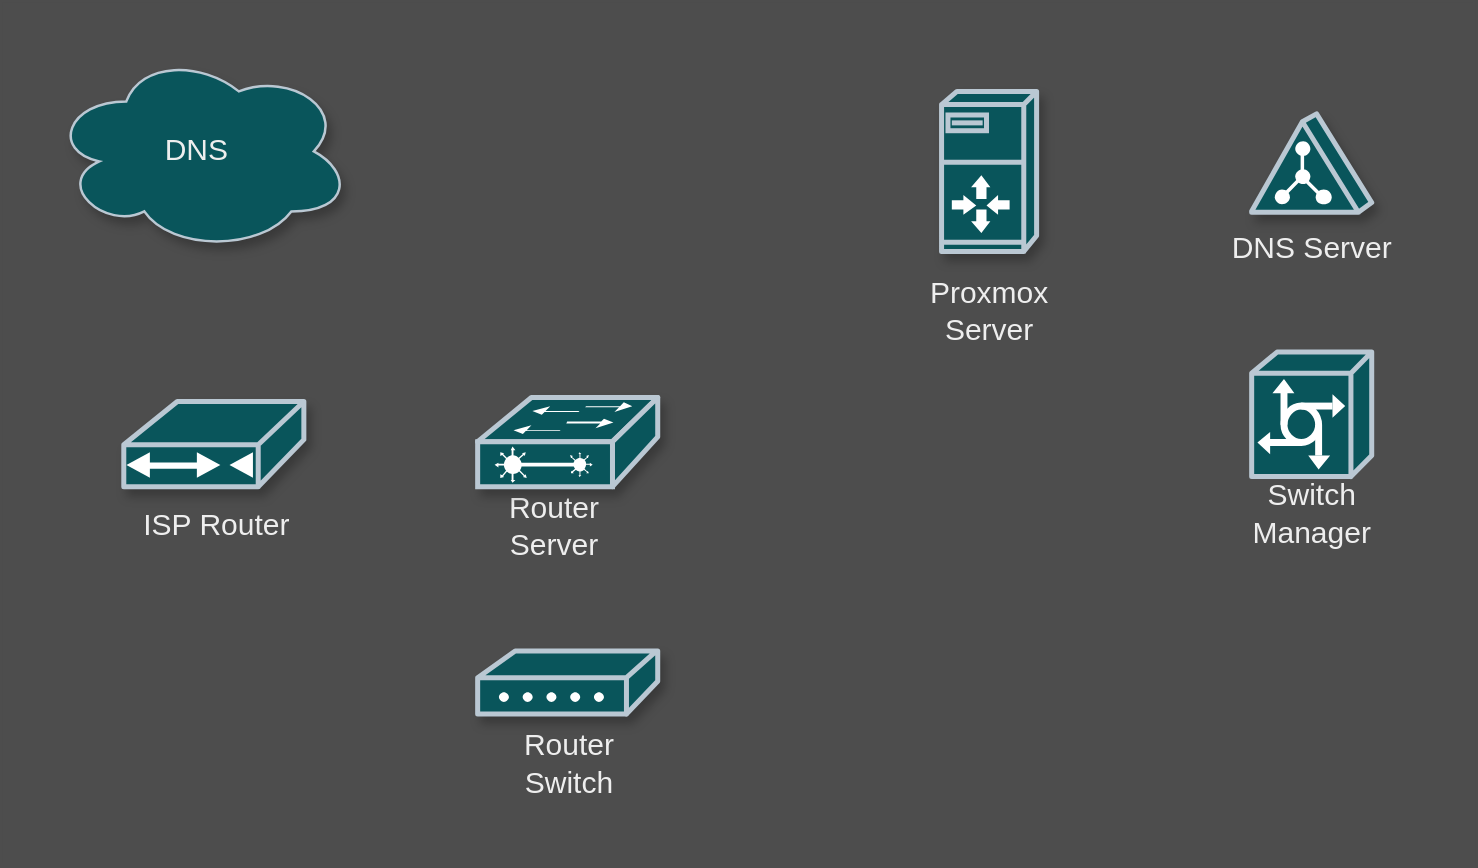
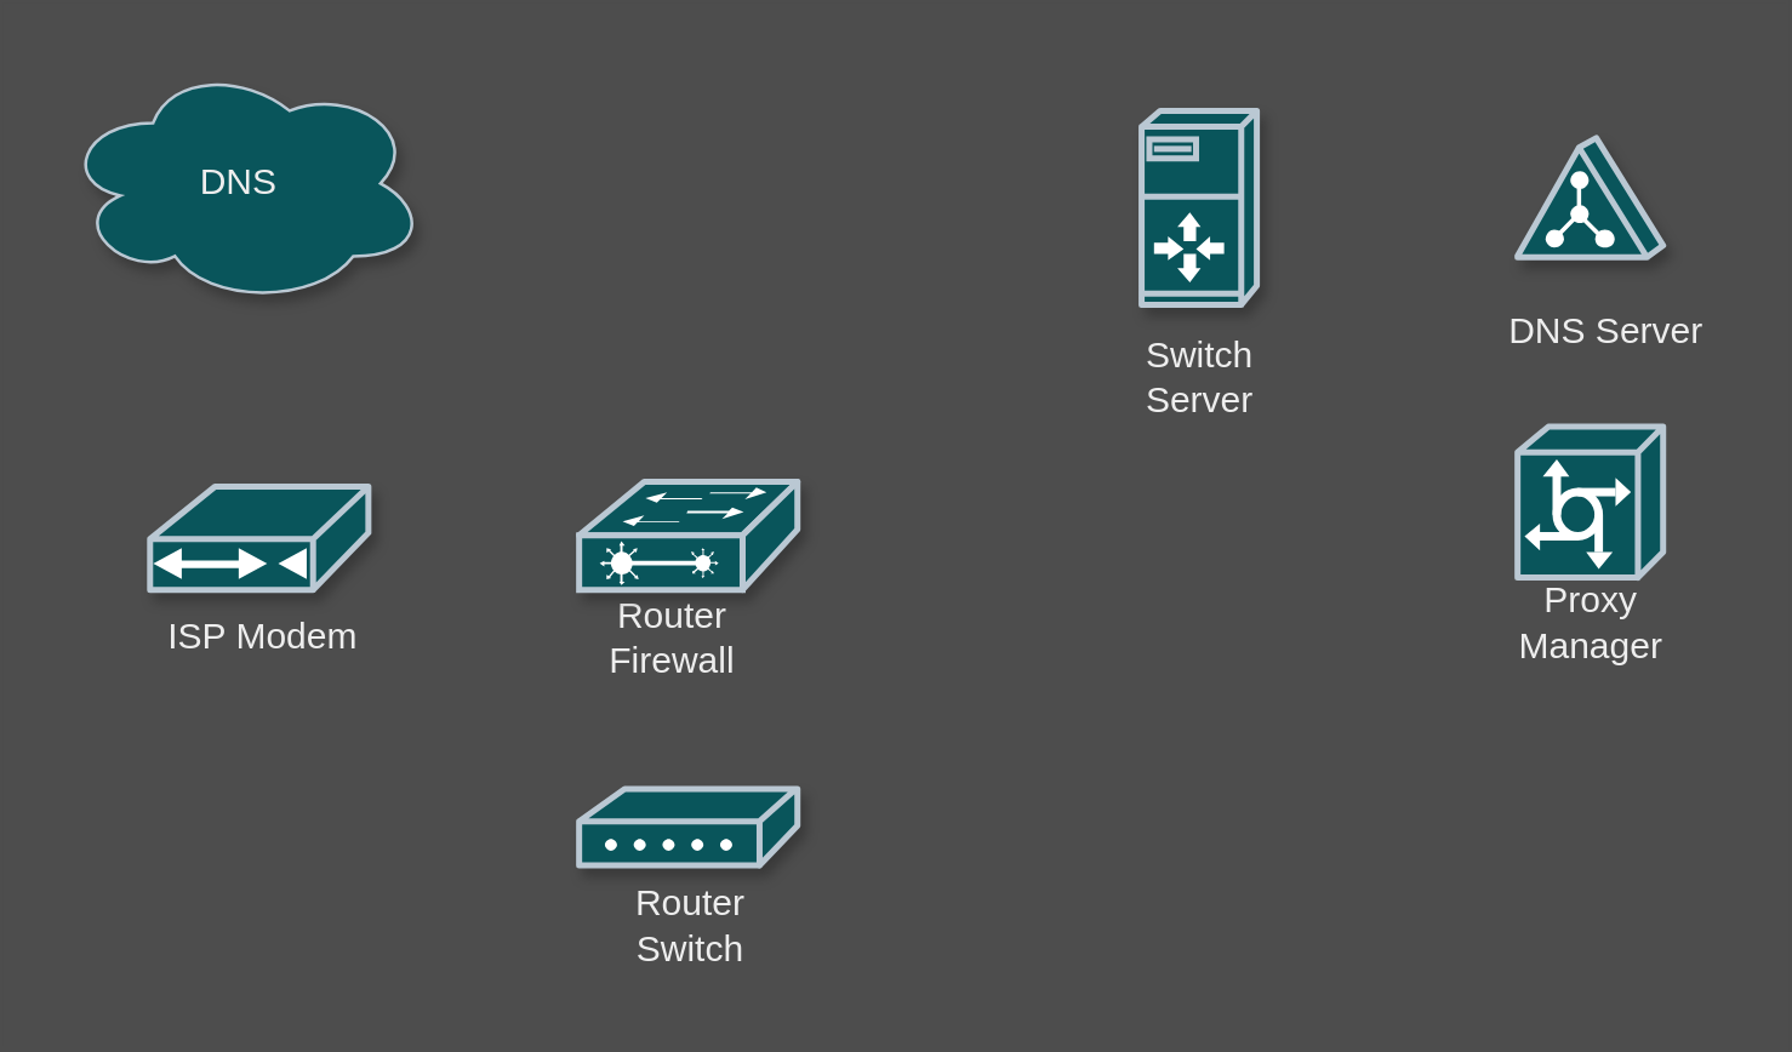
  <mxCell id="0" />
  <mxCell id="1" parent="0" />
  <mxCell id="2" value="" style="shape=mxgraph.cisco.modems_and_phones.modem;sketch=0;html=1;pointerEvents=1;dashed=0;fillColor=#09555B;strokeColor=#BAC8D3;strokeWidth=2;verticalLabelPosition=bottom;verticalAlign=top;align=center;outlineConnect=0;shadow=1;aspect=fixed;labelBackgroundColor=none;fontColor=#EEEEEE;" vertex="1" parent="1"><mxGeometry x="190.5" y="259.75" width="72" height="25.25" as="geometry" /></mxCell>
  <mxCell id="3" value="" style="ellipse;shape=cloud;whiteSpace=wrap;html=1;shadow=1;labelBackgroundColor=none;fillColor=#09555B;strokeColor=#BAC8D3;fontColor=#EEEEEE;" vertex="1" parent="1"><mxGeometry x="20" y="20" width="120" height="80" as="geometry" /></mxCell>
- <mxCell id="4" value="ISP Router" style="text;html=1;align=center;verticalAlign=middle;resizable=0;points=[];autosize=1;strokeColor=none;fillColor=none;shadow=1;labelBackgroundColor=none;fontColor=#EEEEEE;" vertex="1" parent="1"><mxGeometry x="41" y="195" width="90" height="30" as="geometry" /></mxCell>
+ <mxCell id="4" value="ISP Modem" style="text;html=1;align=center;verticalAlign=middle;resizable=0;points=[];autosize=1;strokeColor=none;fillColor=none;shadow=1;labelBackgroundColor=none;fontColor=#EEEEEE;" vertex="1" parent="1"><mxGeometry x="41" y="195" width="90" height="30" as="geometry" /></mxCell>
  <mxCell id="5" value="" style="shape=mxgraph.cisco.modems_and_phones.cable_modem;sketch=0;html=1;pointerEvents=1;dashed=0;fillColor=#09555B;strokeColor=#BAC8D3;strokeWidth=2;verticalLabelPosition=bottom;verticalAlign=top;align=center;outlineConnect=0;shadow=1;aspect=fixed;labelBackgroundColor=none;fontColor=#EEEEEE;" vertex="1" parent="1"><mxGeometry x="49" y="160" width="72" height="34.06" as="geometry" /></mxCell>
- <mxCell id="6" value="Router&lt;div&gt;Server&lt;/div&gt;" style="text;html=1;align=center;verticalAlign=middle;resizable=0;points=[];autosize=1;strokeColor=none;fillColor=none;shadow=1;labelBackgroundColor=none;fontColor=#EEEEEE;" vertex="1" parent="1"><mxGeometry x="190.5" y="190" width="60" height="40" as="geometry" /></mxCell>
+ <mxCell id="6" value="Router&lt;div&gt;Firewall&lt;/div&gt;" style="text;html=1;align=center;verticalAlign=middle;resizable=0;points=[];autosize=1;strokeColor=none;fillColor=none;shadow=1;labelBackgroundColor=none;fontColor=#EEEEEE;" vertex="1" parent="1"><mxGeometry x="190.5" y="190" width="60" height="40" as="geometry" /></mxCell>
  <mxCell id="7" value="" style="shape=mxgraph.cisco.switches.layer_2_remote_switch;sketch=0;html=1;pointerEvents=1;dashed=0;fillColor=#09555B;strokeColor=#BAC8D3;strokeWidth=2;verticalLabelPosition=bottom;verticalAlign=top;align=center;outlineConnect=0;shadow=1;aspect=fixed;labelBackgroundColor=none;fontColor=#EEEEEE;" vertex="1" parent="1"><mxGeometry x="190.5" y="158.42" width="72" height="35.64" as="geometry" /></mxCell>
  <mxCell id="8" value="Router&lt;div&gt;Switch&lt;/div&gt;" style="text;html=1;align=center;verticalAlign=middle;resizable=0;points=[];autosize=1;strokeColor=none;fillColor=none;shadow=1;labelBackgroundColor=none;fontColor=#EEEEEE;" vertex="1" parent="1"><mxGeometry x="196.5" y="285" width="60" height="40" as="geometry" /></mxCell>
  <mxCell id="9" value="DNS" style="text;html=1;align=center;verticalAlign=middle;resizable=0;points=[];autosize=1;strokeColor=none;fillColor=none;shadow=1;labelBackgroundColor=none;fontColor=#EEEEEE;" vertex="1" parent="1"><mxGeometry x="53" y="45" width="50" height="30" as="geometry" /></mxCell>
  <mxCell id="10" value="" style="shape=mxgraph.cisco.servers.server_with_router;sketch=0;html=1;pointerEvents=1;dashed=0;fillColor=#09555B;strokeColor=#BAC8D3;strokeWidth=2;verticalLabelPosition=bottom;verticalAlign=top;align=center;outlineConnect=0;shadow=1;labelBackgroundColor=none;fontColor=#EEEEEE;" vertex="1" parent="1"><mxGeometry x="376" y="36" width="38" height="64" as="geometry" /></mxCell>
  <mxCell id="11" value="" style="shape=mxgraph.cisco.servers.directory_server;html=1;pointerEvents=1;dashed=0;fillColor=#09555B;strokeColor=#BAC8D3;strokeWidth=2;verticalLabelPosition=bottom;verticalAlign=top;align=center;outlineConnect=0;shadow=1;aspect=fixed;labelBackgroundColor=none;fontColor=#EEEEEE;" vertex="1" parent="1"><mxGeometry x="500" y="45" width="48" height="39.32" as="geometry" /></mxCell>
- <mxCell id="12" value="&lt;div&gt;Proxmox&lt;/div&gt;Server" style="text;html=1;align=center;verticalAlign=middle;resizable=0;points=[];autosize=1;strokeColor=none;fillColor=none;shadow=1;labelBackgroundColor=none;fontColor=#EEEEEE;" vertex="1" parent="1"><mxGeometry x="360" y="104" width="70" height="40" as="geometry" /></mxCell>
- <mxCell id="13" value="DNS Server" style="text;html=1;align=center;verticalAlign=middle;resizable=0;points=[];autosize=1;strokeColor=none;fillColor=none;shadow=1;labelBackgroundColor=none;fontColor=#EEEEEE;" vertex="1" parent="1"><mxGeometry x="479" y="84.32" width="90" height="30" as="geometry" /></mxCell>
+ <mxCell id="12" value="&lt;div&gt;Switch&lt;/div&gt;Server" style="text;html=1;align=center;verticalAlign=middle;resizable=0;points=[];autosize=1;strokeColor=none;fillColor=none;shadow=1;labelBackgroundColor=none;fontColor=#EEEEEE;" vertex="1" parent="1"><mxGeometry x="360" y="104" width="70" height="40" as="geometry" /></mxCell>
+ <mxCell id="13" value="DNS Server" style="text;html=1;align=center;verticalAlign=middle;resizable=0;points=[];autosize=1;strokeColor=none;fillColor=none;shadow=1;labelBackgroundColor=none;fontColor=#EEEEEE;" vertex="1" parent="1"><mxGeometry x="484" y="94.32" width="90" height="30" as="geometry" /></mxCell>
  <mxCell id="14" value="" style="shape=mxgraph.cisco.servers.communications_server;sketch=0;html=1;pointerEvents=1;dashed=0;fillColor=#09555B;strokeColor=#BAC8D3;strokeWidth=2;verticalLabelPosition=bottom;verticalAlign=top;align=center;outlineConnect=0;aspect=fixed;labelBackgroundColor=none;fontColor=#EEEEEE;" vertex="1" parent="1"><mxGeometry x="500" y="140.24" width="48" height="49.76" as="geometry" /></mxCell>
- <mxCell id="15" value="Switch&lt;div&gt;Manager&lt;/div&gt;" style="text;html=1;align=center;verticalAlign=middle;resizable=0;points=[];autosize=1;strokeColor=none;fillColor=none;shadow=1;labelBackgroundColor=none;fontColor=#EEEEEE;" vertex="1" parent="1"><mxGeometry x="489" y="185" width="70" height="40" as="geometry" /></mxCell>
+ <mxCell id="15" value="Proxy&lt;div&gt;Manager&lt;/div&gt;" style="text;html=1;align=center;verticalAlign=middle;resizable=0;points=[];autosize=1;strokeColor=none;fillColor=none;shadow=1;labelBackgroundColor=none;fontColor=#EEEEEE;" vertex="1" parent="1"><mxGeometry x="489" y="185" width="70" height="40" as="geometry" /></mxCell>
